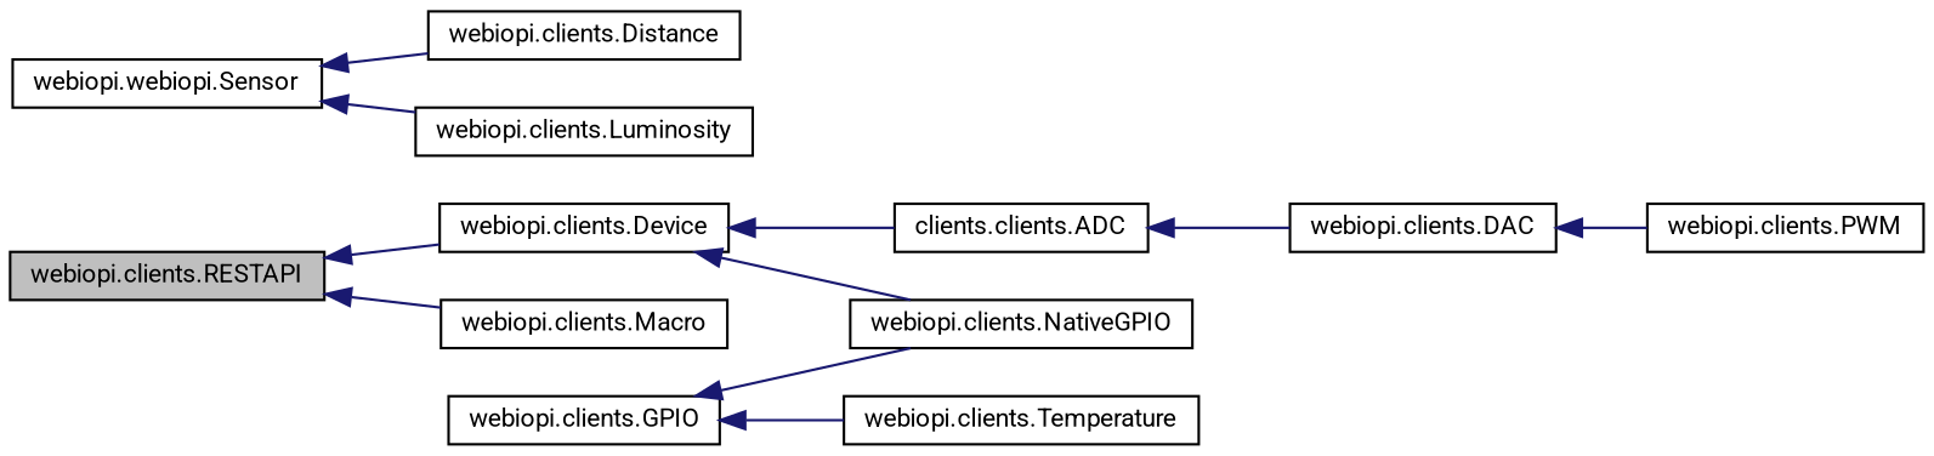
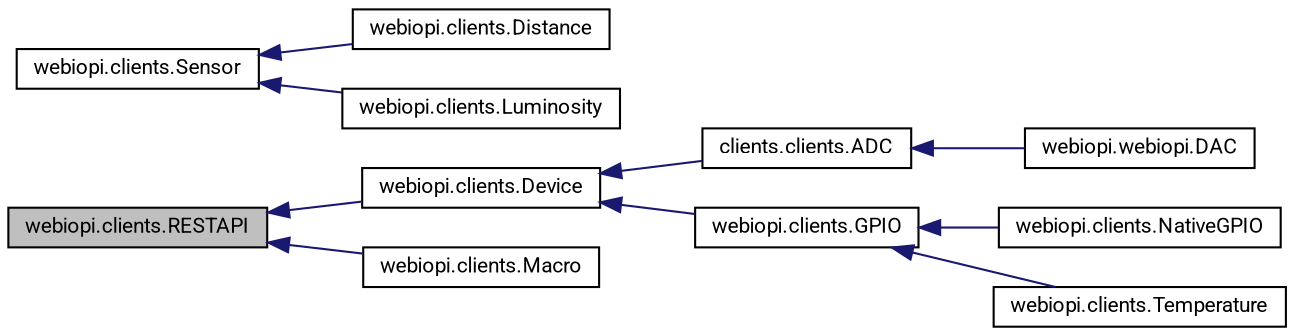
  digraph {
    fontname=Roboto
    rankdir=LR
    node [color=black fillcolor=white fontname=Roboto fontsize=10 shape=record style=filled]
    edge [color=midnightblue dir=back fontname=Roboto fontsize=10 labelfontname=Helvetica labelfontsize=10 style=solid]
    n1 [fillcolor=grey75 fontcolor=black height=0.2 label="webiopi.clients.RESTAPI" width=0.4]
    n2 [height=0.2 label="webiopi.clients.Device" width=0.4]
    n3 [height=0.2 label="webiopi.clients.Macro" width=0.4]
    n4 [height=0.2 label="clients.clients.ADC" width=0.4]
    n5 [height=0.2 label="webiopi.clients.GPIO" width=0.4]
-   n6 [height=0.2 label="webiopi.clients.DAC" width=0.4]
+   n6 [height=0.2 label="webiopi.webiopi.DAC" width=0.4]
    n7 [height=0.2 label="webiopi.clients.NativeGPIO" width=0.4]
    n8 [height=0.2 label="webiopi.clients.Temperature" width=0.4]
-   n9 [height=0.2 label="webiopi.webiopi.Sensor" width=0.4]
+   n9 [height=0.2 label="webiopi.clients.Sensor" width=0.4]
    n10 [height=0.2 label="webiopi.clients.Distance" width=0.4]
    n11 [height=0.2 label="webiopi.clients.Luminosity" width=0.4]
-   n12 [height=0.2 label="webiopi.clients.PWM" width=0.4]
    n1 -> n2
    n1 -> n3
    n2 -> n4
-   n2 -> n7
+   n2 -> n5
    n4 -> n6
    n5 -> n7
    n5 -> n8
-   n6 -> n12
    n9 -> n10
    n9 -> n11
  }
